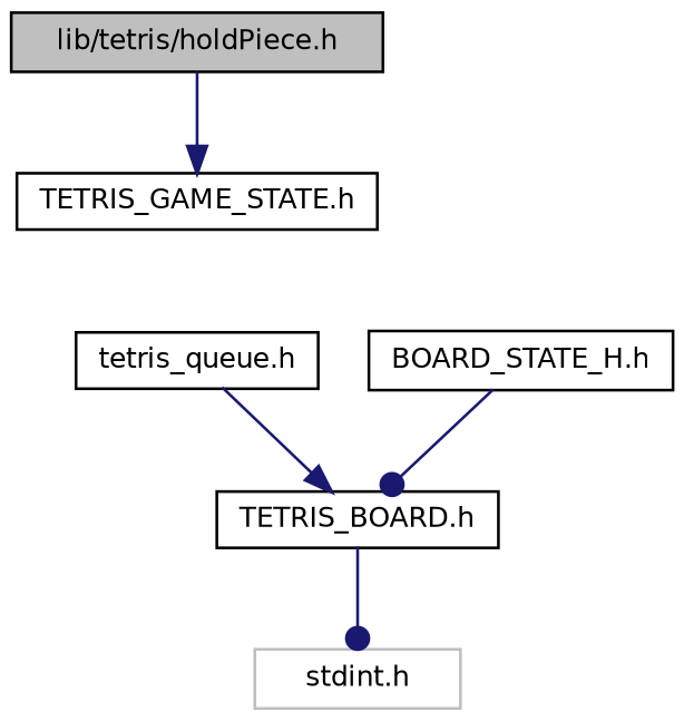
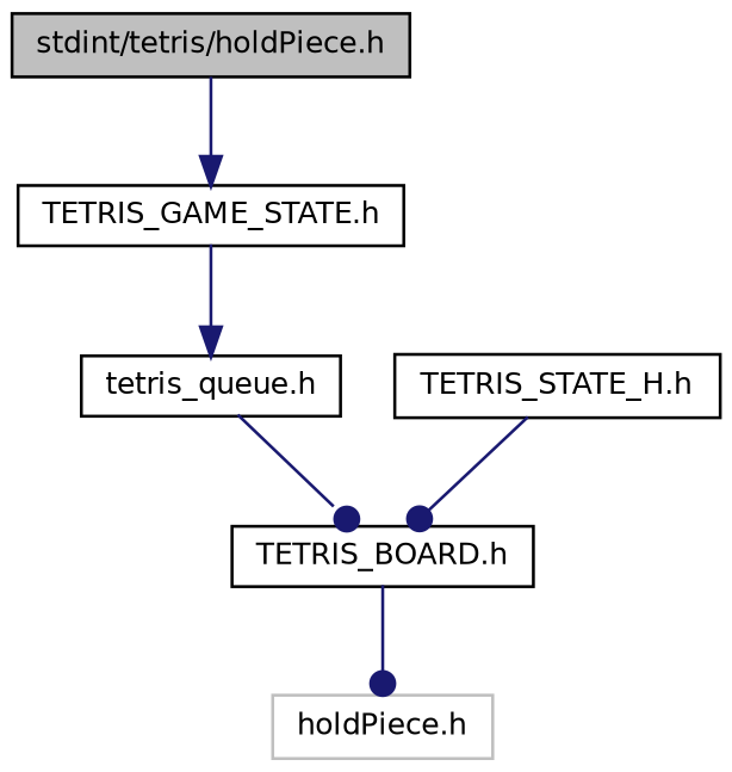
  digraph {
    node [color=black fillcolor=white fontname=Helvetica fontsize=10 shape=record style=filled]
    edge [arrowhead=normal color=midnightblue fontname=Helvetica fontsize=10 labelfontname=Helvetica labelfontsize=10 style=solid]
-   n1 [fillcolor=grey75 fontcolor=black height=0.2 label="lib/tetris/holdPiece.h" width=0.4]
+   n1 [fillcolor=grey75 fontcolor=black height=0.2 label="stdint/tetris/holdPiece.h" width=0.4]
    n2 [height=0.2 label="TETRIS_GAME_STATE.h" width=0.4]
    n3 [height=0.2 label="tetris_queue.h" width=0.4]
-   n4 [height=0.2 label="BOARD_STATE_H.h" width=0.4]
+   n4 [height=0.2 label="TETRIS_STATE_H.h" width=0.4]
    n5 [height=0.2 label="TETRIS_BOARD.h" width=0.4]
-   n6 [color=grey75 height=0.2 label="stdint.h" width=0.4]
+   n6 [color=grey75 height=0.2 label="holdPiece.h" width=0.4]
    n1 -> n2
-   n3 -> n5
+   n2 -> n3
+   n3 -> n5 [arrowhead=dot]
    n4 -> n5 [arrowhead=dot]
    n5 -> n6 [arrowhead=dot]
  }
